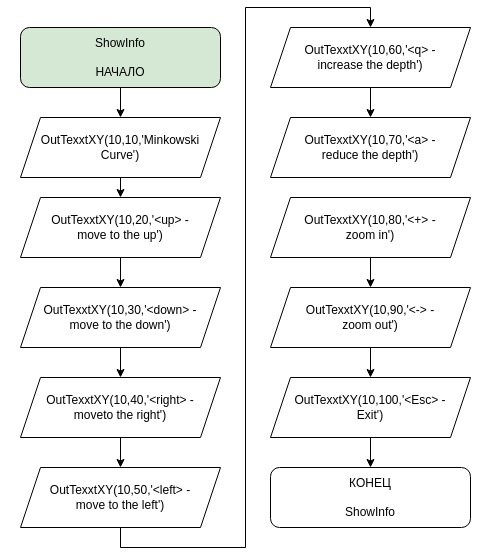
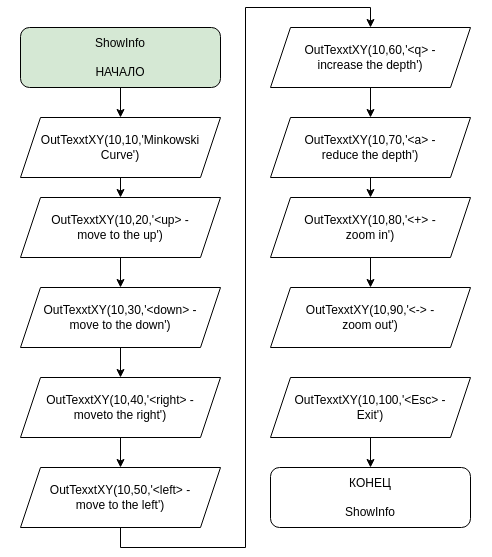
  <mxCell id="0" />
  <mxCell id="1" parent="0" />
  <mxCell id="2" style="edgeStyle=orthogonalEdgeStyle;rounded=0;orthogonalLoop=1;jettySize=auto;html=1;exitX=0.5;exitY=1;exitDx=0;exitDy=0;" edge="1" parent="1" source="3" target="5"><mxGeometry relative="1" as="geometry" /></mxCell>
  <mxCell id="3" value="ShowInfo&lt;br&gt;&lt;br&gt;НАЧАЛО" style="rounded=1;whiteSpace=wrap;html=1;fillColor=#d5e8d4;" vertex="1" parent="1"><mxGeometry x="20" y="20" width="200" height="60" as="geometry" /></mxCell>
  <mxCell id="4" style="edgeStyle=orthogonalEdgeStyle;rounded=0;orthogonalLoop=1;jettySize=auto;html=1;exitX=0.5;exitY=1;exitDx=0;exitDy=0;entryX=0.5;entryY=0;entryDx=0;entryDy=0;" edge="1" parent="1" source="5" target="7"><mxGeometry relative="1" as="geometry" /></mxCell>
  <mxCell id="5" value="OutTexxtXY(10,10,'Minkowski&lt;br&gt;Curve')" style="shape=parallelogram;perimeter=parallelogramPerimeter;whiteSpace=wrap;html=1;fixedSize=1;" vertex="1" parent="1"><mxGeometry x="20" y="110" width="200" height="60" as="geometry" /></mxCell>
  <mxCell id="6" style="edgeStyle=orthogonalEdgeStyle;rounded=0;orthogonalLoop=1;jettySize=auto;html=1;exitX=0.5;exitY=1;exitDx=0;exitDy=0;entryX=0.5;entryY=0;entryDx=0;entryDy=0;" edge="1" parent="1" source="7" target="9"><mxGeometry relative="1" as="geometry" /></mxCell>
  <mxCell id="7" value="&lt;span&gt;OutTexxtXY(10,20,'&amp;lt;up&amp;gt; - &lt;br&gt;move&amp;nbsp;&lt;/span&gt;&lt;span&gt;to the up')&lt;/span&gt;" style="shape=parallelogram;perimeter=parallelogramPerimeter;whiteSpace=wrap;html=1;fixedSize=1;" vertex="1" parent="1"><mxGeometry x="20" y="190" width="200" height="60" as="geometry" /></mxCell>
  <mxCell id="8" style="edgeStyle=orthogonalEdgeStyle;rounded=0;orthogonalLoop=1;jettySize=auto;html=1;exitX=0.5;exitY=1;exitDx=0;exitDy=0;entryX=0.5;entryY=0;entryDx=0;entryDy=0;" edge="1" parent="1" source="9" target="11"><mxGeometry relative="1" as="geometry" /></mxCell>
  <mxCell id="9" value="&lt;span&gt;OutTexxtXY(10,30,'&amp;lt;down&amp;gt; - &lt;br&gt;move&amp;nbsp;&lt;/span&gt;&lt;span&gt;to the down')&lt;/span&gt;" style="shape=parallelogram;perimeter=parallelogramPerimeter;whiteSpace=wrap;html=1;fixedSize=1;" vertex="1" parent="1"><mxGeometry x="20" y="280" width="200" height="60" as="geometry" /></mxCell>
  <mxCell id="10" style="edgeStyle=orthogonalEdgeStyle;rounded=0;orthogonalLoop=1;jettySize=auto;html=1;exitX=0.5;exitY=1;exitDx=0;exitDy=0;entryX=0.5;entryY=0;entryDx=0;entryDy=0;" edge="1" parent="1" source="11" target="13"><mxGeometry relative="1" as="geometry" /></mxCell>
  <mxCell id="11" value="&lt;span&gt;OutTexxtXY(10,40,'&amp;lt;right&amp;gt; - &lt;br&gt;move&lt;/span&gt;&lt;span&gt;to the right')&lt;/span&gt;" style="shape=parallelogram;perimeter=parallelogramPerimeter;whiteSpace=wrap;html=1;fixedSize=1;" vertex="1" parent="1"><mxGeometry x="20" y="370" width="200" height="60" as="geometry" /></mxCell>
  <mxCell id="12" style="edgeStyle=orthogonalEdgeStyle;rounded=0;orthogonalLoop=1;jettySize=auto;html=1;exitX=0.5;exitY=1;exitDx=0;exitDy=0;entryX=0.5;entryY=0;entryDx=0;entryDy=0;" edge="1" parent="1" source="13" target="15"><mxGeometry relative="1" as="geometry" /></mxCell>
  <mxCell id="13" value="&lt;span&gt;OutTexxtXY(10,50,'&amp;lt;left&amp;gt; - &lt;br&gt;move&amp;nbsp;&lt;/span&gt;&lt;span&gt;to the left')&lt;/span&gt;" style="shape=parallelogram;perimeter=parallelogramPerimeter;whiteSpace=wrap;html=1;fixedSize=1;" vertex="1" parent="1"><mxGeometry x="20" y="460" width="200" height="60" as="geometry" /></mxCell>
  <mxCell id="14" style="edgeStyle=orthogonalEdgeStyle;rounded=0;orthogonalLoop=1;jettySize=auto;html=1;exitX=0.5;exitY=1;exitDx=0;exitDy=0;entryX=0.5;entryY=0;entryDx=0;entryDy=0;" edge="1" parent="1" source="15" target="17"><mxGeometry relative="1" as="geometry" /></mxCell>
  <mxCell id="15" value="&lt;span&gt;OutTexxtXY(10,60,'&amp;lt;q&amp;gt; - &lt;br&gt;&lt;/span&gt;&lt;span&gt;increase the depth')&lt;/span&gt;" style="shape=parallelogram;perimeter=parallelogramPerimeter;whiteSpace=wrap;html=1;fixedSize=1;" vertex="1" parent="1"><mxGeometry x="270" y="20" width="200" height="60" as="geometry" /></mxCell>
+ <mxCell id="16" style="edgeStyle=orthogonalEdgeStyle;rounded=0;orthogonalLoop=1;jettySize=auto;html=1;exitX=0.5;exitY=1;exitDx=0;exitDy=0;entryX=0.5;entryY=0;entryDx=0;entryDy=0;" edge="1" parent="1" source="17" target="19"><mxGeometry relative="1" as="geometry" /></mxCell>
  <mxCell id="17" value="&lt;span&gt;OutTexxtXY(10,70,'&amp;lt;a&amp;gt; - &lt;br&gt;&lt;/span&gt;&lt;span&gt;reduce the depth')&lt;/span&gt;" style="shape=parallelogram;perimeter=parallelogramPerimeter;whiteSpace=wrap;html=1;fixedSize=1;" vertex="1" parent="1"><mxGeometry x="270" y="110" width="200" height="60" as="geometry" /></mxCell>
  <mxCell id="18" style="edgeStyle=orthogonalEdgeStyle;rounded=0;orthogonalLoop=1;jettySize=auto;html=1;exitX=0.5;exitY=1;exitDx=0;exitDy=0;entryX=0.5;entryY=0;entryDx=0;entryDy=0;" edge="1" parent="1" source="19" target="21"><mxGeometry relative="1" as="geometry" /></mxCell>
  <mxCell id="19" value="&lt;span&gt;OutTexxtXY(10,80,'&amp;lt;+&amp;gt; - &lt;br&gt;&lt;/span&gt;&lt;span&gt;zoom in')&lt;/span&gt;" style="shape=parallelogram;perimeter=parallelogramPerimeter;whiteSpace=wrap;html=1;fixedSize=1;" vertex="1" parent="1"><mxGeometry x="270" y="190" width="200" height="60" as="geometry" /></mxCell>
- <mxCell id="20" style="edgeStyle=orthogonalEdgeStyle;rounded=0;orthogonalLoop=1;jettySize=auto;html=1;exitX=0.5;exitY=1;exitDx=0;exitDy=0;entryX=0.5;entryY=0;entryDx=0;entryDy=0;" edge="1" parent="1" source="21" target="23"><mxGeometry relative="1" as="geometry" /></mxCell>
  <mxCell id="21" value="&lt;span&gt;OutTexxtXY(10,90,'&amp;lt;-&amp;gt; - &lt;br&gt;&lt;/span&gt;&lt;span&gt;zoom out')&lt;/span&gt;" style="shape=parallelogram;perimeter=parallelogramPerimeter;whiteSpace=wrap;html=1;fixedSize=1;" vertex="1" parent="1"><mxGeometry x="270" y="280" width="200" height="60" as="geometry" /></mxCell>
  <mxCell id="22" style="edgeStyle=orthogonalEdgeStyle;rounded=0;orthogonalLoop=1;jettySize=auto;html=1;exitX=0.5;exitY=1;exitDx=0;exitDy=0;entryX=0.5;entryY=0;entryDx=0;entryDy=0;" edge="1" parent="1" source="23" target="24"><mxGeometry relative="1" as="geometry" /></mxCell>
  <mxCell id="23" value="&lt;span&gt;OutTexxtXY(10,100,'&amp;lt;Esc&amp;gt; - &lt;br&gt;&lt;/span&gt;&lt;span&gt;Exit')&lt;/span&gt;" style="shape=parallelogram;perimeter=parallelogramPerimeter;whiteSpace=wrap;html=1;fixedSize=1;" vertex="1" parent="1"><mxGeometry x="270" y="370" width="200" height="60" as="geometry" /></mxCell>
  <mxCell id="24" value="КОНЕЦ&lt;br&gt;&lt;br&gt;ShowInfo" style="rounded=1;whiteSpace=wrap;html=1;" vertex="1" parent="1"><mxGeometry x="270" y="460" width="200" height="60" as="geometry" /></mxCell>
